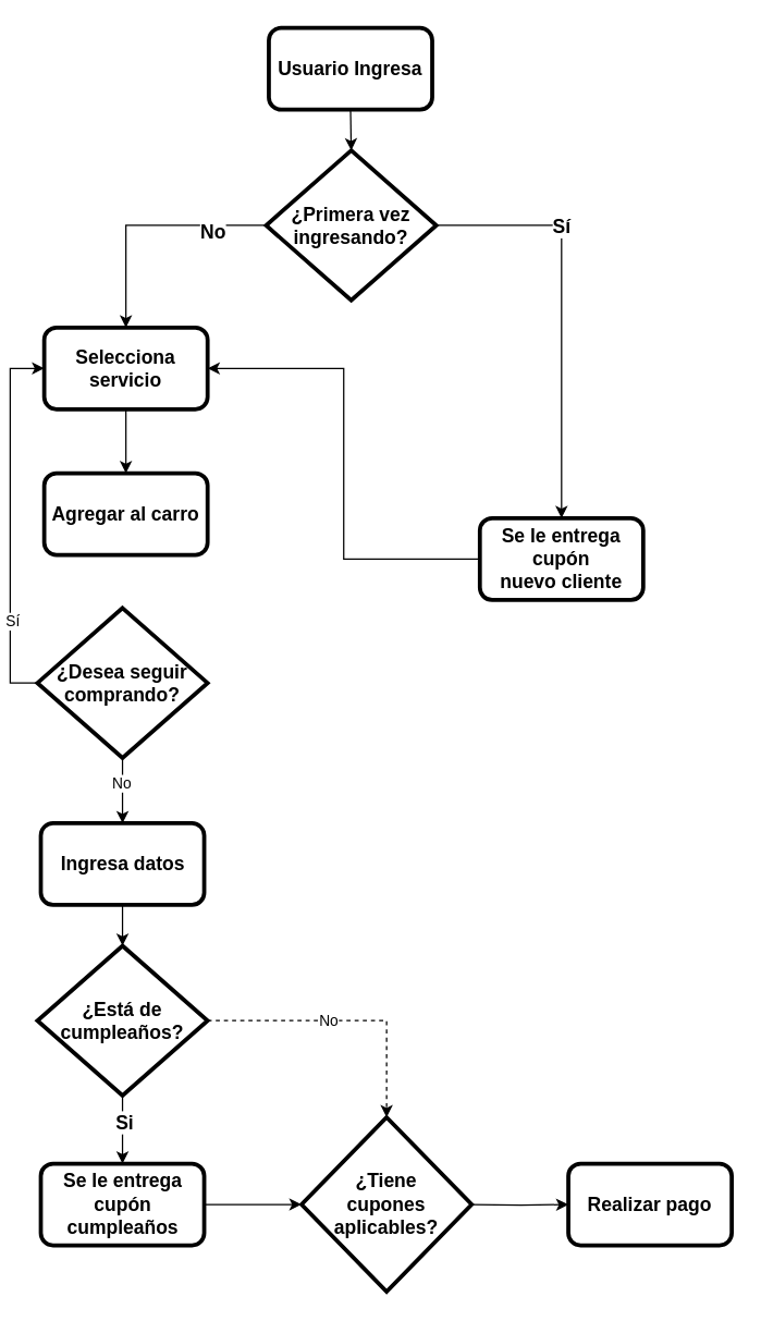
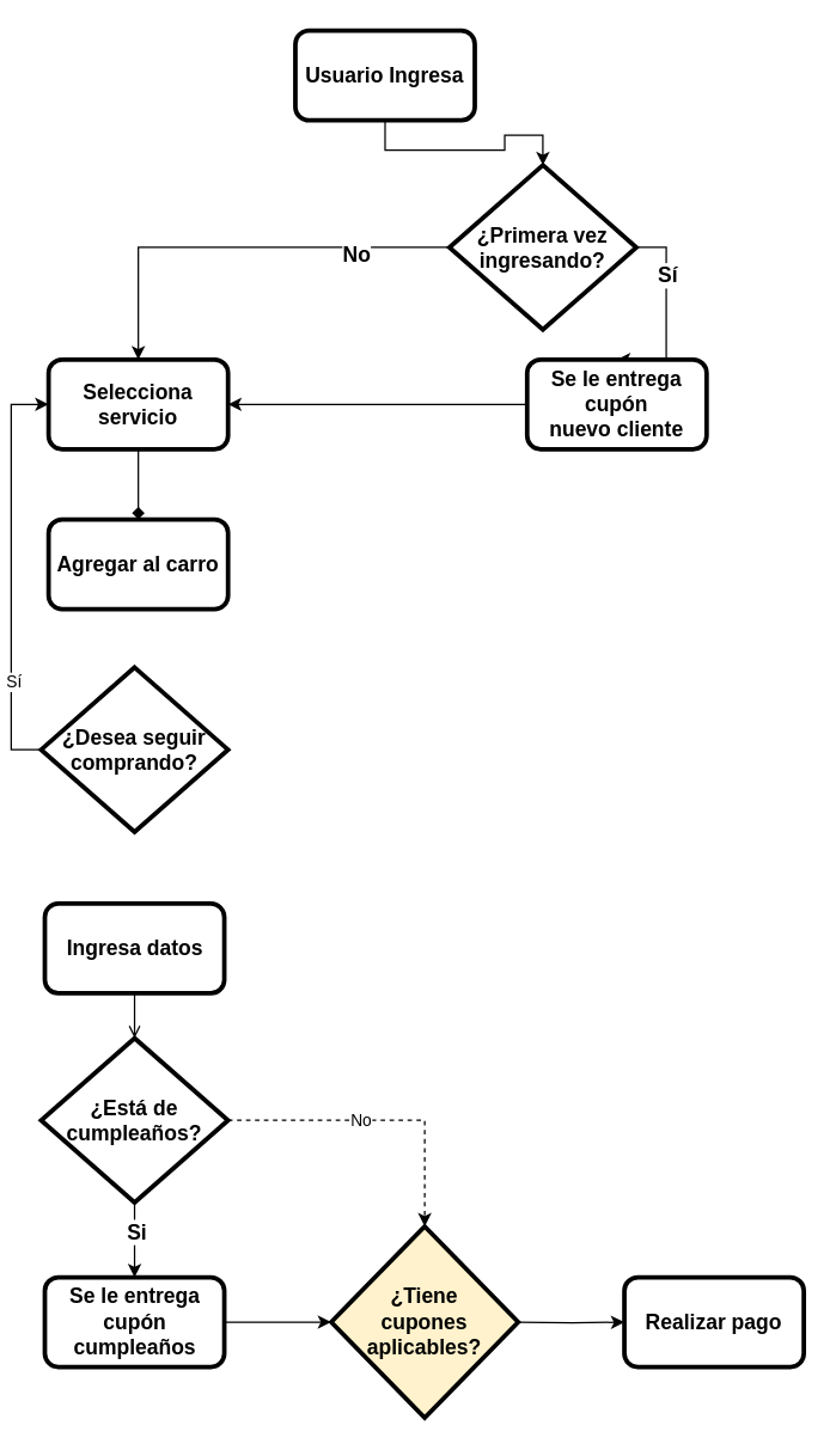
  <mxCell id="0" />
  <mxCell id="1" parent="0" />
  <mxCell id="2" style="edgeStyle=orthogonalEdgeStyle;rounded=0;orthogonalLoop=1;jettySize=auto;html=1;exitX=0.5;exitY=1;exitDx=0;exitDy=0;entryX=0.5;entryY=0;entryDx=0;entryDy=0;fontSize=14;fontStyle=1" parent="1" source="3" target="10" edge="1"><mxGeometry relative="1" as="geometry" /></mxCell>
  <mxCell id="3" value="Usuario Ingresa" style="rounded=1;whiteSpace=wrap;html=1;fontSize=14;fontStyle=1;strokeWidth=3;" parent="1" vertex="1"><mxGeometry x="190" y="20" width="120" height="60" as="geometry" /></mxCell>
- <mxCell id="4" style="edgeStyle=orthogonalEdgeStyle;rounded=0;orthogonalLoop=1;jettySize=auto;html=1;exitX=0.5;exitY=1;exitDx=0;exitDy=0;entryX=0.5;entryY=0;entryDx=0;entryDy=0;" parent="1" source="5" target="24" edge="1"><mxGeometry relative="1" as="geometry" /></mxCell>
+ <mxCell id="4" style="edgeStyle=orthogonalEdgeStyle;rounded=0;orthogonalLoop=1;jettySize=auto;html=1;exitX=0.5;exitY=1;exitDx=0;exitDy=0;entryX=0.5;entryY=0;entryDx=0;entryDy=0;endArrow=diamond;" parent="1" source="5" target="24" edge="1"><mxGeometry relative="1" as="geometry" /></mxCell>
  <mxCell id="5" value="Selecciona servicio" style="rounded=1;whiteSpace=wrap;html=1;fontSize=14;fontStyle=1;strokeWidth=3;" parent="1" vertex="1"><mxGeometry x="25" y="240" width="120" height="60" as="geometry" /></mxCell>
  <mxCell id="6" style="edgeStyle=orthogonalEdgeStyle;rounded=0;orthogonalLoop=1;jettySize=auto;html=1;exitX=1;exitY=0.5;exitDx=0;exitDy=0;fontSize=14;fontStyle=1" parent="1" source="10" target="12" edge="1"><mxGeometry relative="1" as="geometry" /></mxCell>
  <mxCell id="7" value="Sí" style="edgeLabel;html=1;align=center;verticalAlign=middle;resizable=0;points=[];fontSize=14;fontStyle=1" parent="6" vertex="1" connectable="0"><mxGeometry x="-0.406" relative="1" as="geometry"><mxPoint as="offset" /></mxGeometry></mxCell>
  <mxCell id="8" style="edgeStyle=orthogonalEdgeStyle;rounded=0;orthogonalLoop=1;jettySize=auto;html=1;exitX=0;exitY=0.5;exitDx=0;exitDy=0;entryX=0.5;entryY=0;entryDx=0;entryDy=0;fontSize=14;fontStyle=1" parent="1" source="10" target="5" edge="1"><mxGeometry relative="1" as="geometry" /></mxCell>
  <mxCell id="9" value="No" style="edgeLabel;html=1;align=center;verticalAlign=middle;resizable=0;points=[];fontSize=14;fontStyle=1" parent="8" vertex="1" connectable="0"><mxGeometry x="-0.556" y="4" relative="1" as="geometry"><mxPoint as="offset" /></mxGeometry></mxCell>
- <mxCell id="10" value="¿Primera vez ingresando?" style="rhombus;whiteSpace=wrap;html=1;fontSize=14;fontStyle=1;strokeWidth=3;" parent="1" vertex="1"><mxGeometry x="188" y="110" width="125" height="110" as="geometry" /></mxCell>
+ <mxCell id="10" value="¿Primera vez ingresando?" style="rhombus;whiteSpace=wrap;html=1;fontSize=14;fontStyle=1;strokeWidth=3;" parent="1" vertex="1"><mxGeometry x="293" y="110" width="125" height="110" as="geometry" /></mxCell>
  <mxCell id="11" style="edgeStyle=orthogonalEdgeStyle;rounded=0;orthogonalLoop=1;jettySize=auto;html=1;exitX=0;exitY=0.5;exitDx=0;exitDy=0;entryX=1;entryY=0.5;entryDx=0;entryDy=0;fontSize=14;fontStyle=1" parent="1" source="12" target="5" edge="1"><mxGeometry relative="1" as="geometry" /></mxCell>
- <mxCell id="12" value="Se le entrega cupón&lt;div style=&quot;font-size: 14px;&quot;&gt;nuevo cliente&lt;/div&gt;" style="rounded=1;whiteSpace=wrap;html=1;fontSize=14;fontStyle=1;strokeWidth=3;" parent="1" vertex="1"><mxGeometry x="345" y="380" width="120" height="60" as="geometry" /></mxCell>
- <mxCell id="13" style="edgeStyle=orthogonalEdgeStyle;rounded=0;orthogonalLoop=1;jettySize=auto;html=1;exitX=0.5;exitY=1;exitDx=0;exitDy=0;entryX=0.5;entryY=0;entryDx=0;entryDy=0;fontSize=14;fontStyle=1" parent="1" source="14" target="19" edge="1"><mxGeometry relative="1" as="geometry" /></mxCell>
+ <mxCell id="12" value="Se le entrega cupón&lt;div style=&quot;font-size: 14px;&quot;&gt;nuevo cliente&lt;/div&gt;" style="rounded=1;whiteSpace=wrap;html=1;fontSize=14;fontStyle=1;strokeWidth=3;" parent="1" vertex="1"><mxGeometry x="345" y="240" width="120" height="60" as="geometry" /></mxCell>
+ <mxCell id="13" style="edgeStyle=orthogonalEdgeStyle;rounded=0;orthogonalLoop=1;jettySize=auto;html=1;exitX=0.5;exitY=1;exitDx=0;exitDy=0;entryX=0.5;entryY=0;entryDx=0;entryDy=0;fontSize=14;fontStyle=1;endArrow=open;" parent="1" source="14" target="19" edge="1"><mxGeometry relative="1" as="geometry" /></mxCell>
  <mxCell id="14" value="Ingresa datos" style="rounded=1;whiteSpace=wrap;html=1;fontSize=14;fontStyle=1;strokeWidth=3;" parent="1" vertex="1"><mxGeometry x="22.5" y="604" width="120" height="60" as="geometry" /></mxCell>
  <mxCell id="15" style="edgeStyle=orthogonalEdgeStyle;rounded=0;orthogonalLoop=1;jettySize=auto;html=1;exitX=0.5;exitY=1;exitDx=0;exitDy=0;entryX=0.5;entryY=0;entryDx=0;entryDy=0;fontSize=14;fontStyle=1" parent="1" source="19" target="21" edge="1"><mxGeometry relative="1" as="geometry" /></mxCell>
  <mxCell id="16" value="Si" style="edgeLabel;html=1;align=center;verticalAlign=middle;resizable=0;points=[];fontSize=14;fontStyle=1" parent="15" vertex="1" connectable="0"><mxGeometry x="-0.24" y="1" relative="1" as="geometry"><mxPoint as="offset" /></mxGeometry></mxCell>
  <mxCell id="17" style="edgeStyle=orthogonalEdgeStyle;rounded=0;orthogonalLoop=1;jettySize=auto;html=1;exitX=1;exitY=0.5;exitDx=0;exitDy=0;entryX=0.5;entryY=0;entryDx=0;entryDy=0;dashed=1;" edge="1" parent="1" source="19" target="30"><mxGeometry relative="1" as="geometry" /></mxCell>
  <mxCell id="18" value="No" style="edgeLabel;html=1;align=center;verticalAlign=middle;resizable=0;points=[];" vertex="1" connectable="0" parent="17"><mxGeometry x="-0.127" y="1" relative="1" as="geometry"><mxPoint as="offset" /></mxGeometry></mxCell>
  <mxCell id="19" value="¿Está de&lt;div style=&quot;font-size: 14px;&quot;&gt;cumpleaños?&lt;/div&gt;" style="rhombus;whiteSpace=wrap;html=1;fontSize=14;fontStyle=1;strokeWidth=3;" parent="1" vertex="1"><mxGeometry x="20" y="694" width="125" height="110" as="geometry" /></mxCell>
  <mxCell id="20" style="edgeStyle=orthogonalEdgeStyle;rounded=0;orthogonalLoop=1;jettySize=auto;html=1;exitX=1;exitY=0.5;exitDx=0;exitDy=0;entryX=0;entryY=0.5;entryDx=0;entryDy=0;" edge="1" parent="1" source="21" target="30"><mxGeometry relative="1" as="geometry" /></mxCell>
  <mxCell id="21" value="Se le entrega cupón&lt;div style=&quot;font-size: 14px;&quot;&gt;cumpleaños&lt;/div&gt;" style="rounded=1;whiteSpace=wrap;html=1;fontSize=14;fontStyle=1;strokeWidth=3;" parent="1" vertex="1"><mxGeometry x="22.5" y="854" width="120" height="60" as="geometry" /></mxCell>
  <mxCell id="22" style="edgeStyle=orthogonalEdgeStyle;rounded=0;orthogonalLoop=1;jettySize=auto;html=1;exitX=1;exitY=0.5;exitDx=0;exitDy=0;entryX=0;entryY=0.5;entryDx=0;entryDy=0;fontSize=14;fontStyle=1" parent="1" target="23" edge="1"><mxGeometry relative="1" as="geometry"><mxPoint x="339.5" y="884" as="sourcePoint" /></mxGeometry></mxCell>
  <mxCell id="23" value="Realizar pago" style="rounded=1;whiteSpace=wrap;html=1;fontSize=14;fontStyle=1;strokeWidth=3;" parent="1" vertex="1"><mxGeometry x="410" y="854" width="120" height="60" as="geometry" /></mxCell>
  <mxCell id="24" value="Agregar al carro" style="rounded=1;whiteSpace=wrap;html=1;fontSize=14;fontStyle=1;strokeWidth=3;" parent="1" vertex="1"><mxGeometry x="25" y="347" width="120" height="60" as="geometry" /></mxCell>
  <mxCell id="25" style="edgeStyle=orthogonalEdgeStyle;rounded=0;orthogonalLoop=1;jettySize=auto;html=1;exitX=0;exitY=0.5;exitDx=0;exitDy=0;entryX=0;entryY=0.5;entryDx=0;entryDy=0;" parent="1" source="29" target="5" edge="1"><mxGeometry relative="1" as="geometry" /></mxCell>
  <mxCell id="26" value="Sí" style="edgeLabel;html=1;align=center;verticalAlign=middle;resizable=0;points=[];" parent="25" vertex="1" connectable="0"><mxGeometry x="-0.524" y="-1" relative="1" as="geometry"><mxPoint as="offset" /></mxGeometry></mxCell>
- <mxCell id="27" style="edgeStyle=orthogonalEdgeStyle;rounded=0;orthogonalLoop=1;jettySize=auto;html=1;exitX=0.5;exitY=1;exitDx=0;exitDy=0;entryX=0.5;entryY=0;entryDx=0;entryDy=0;" parent="1" source="29" target="14" edge="1"><mxGeometry relative="1" as="geometry" /></mxCell>
- <mxCell id="28" value="No" style="edgeLabel;html=1;align=center;verticalAlign=middle;resizable=0;points=[];" parent="27" vertex="1" connectable="0"><mxGeometry x="-0.292" y="-1" relative="1" as="geometry"><mxPoint y="1" as="offset" /></mxGeometry></mxCell>
  <mxCell id="29" value="¿Desea seguir comprando?" style="rhombus;whiteSpace=wrap;html=1;fontSize=14;fontStyle=1;strokeWidth=3;" parent="1" vertex="1"><mxGeometry x="20" y="446" width="125" height="110" as="geometry" /></mxCell>
- <mxCell id="30" value="¿Tiene&lt;div&gt;cupones aplicables?&lt;/div&gt;" style="rhombus;whiteSpace=wrap;html=1;fontSize=14;fontStyle=1;strokeWidth=3;" vertex="1" parent="1"><mxGeometry x="214" y="820" width="125" height="128" as="geometry" /></mxCell>
+ <mxCell id="30" value="¿Tiene&lt;div&gt;cupones aplicables?&lt;/div&gt;" style="rhombus;whiteSpace=wrap;html=1;fontSize=14;fontStyle=1;strokeWidth=3;fillColor=#fff2cc;" vertex="1" parent="1"><mxGeometry x="214" y="820" width="125" height="128" as="geometry" /></mxCell>
